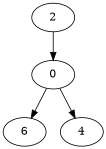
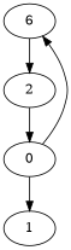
  digraph {
    edge [heightLimit=10 primaryType=countyRoad secondaryType=oneWayStreet village=Saarland weight=2]
    n1 [label=6]
    2
    n3 [label=0]
-   4
+   4 [label=1]
+   n1 -> 2 [secondaryType=None weight=5]
    2 -> n3 [weight=3]
    n3 -> n1
    n3 -> 4
  }
